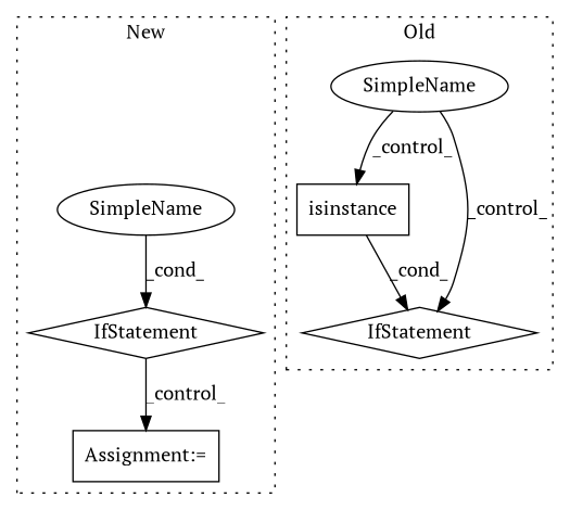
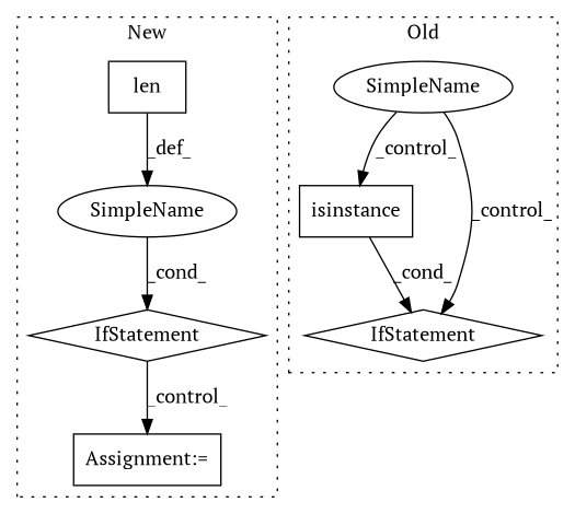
  digraph {
    fontname="PT Serif"
    node [a=32 shape=box fontname="PT Serif"]
    edge [fontname="PT Serif"]
+   n1 [l="4,1" label=len s="9668,9680"]
    n2 [a=7 l=24 label="Assignment:=" s=10180]
    n3 [a=25 l="4,2" label=IfStatement s="9662,9699" shape=diamond]
    n4 [a=42 label=SimpleName shape=ellipse]
    n5 [l="11,1" label=isinstance s="9704,9728"]
    n6 [a=25 l="4,2" label=IfStatement s="9699,9759" shape=diamond]
    n7 [a=42 label=SimpleName shape=ellipse]
    subgraph cluster_1 {
      label=New
      style=dotted
+     n1
      n2
      n3
      n4
    }
    subgraph cluster_2 {
      label=Old
      style=dotted
      n5
      n6
      n7
    }
+   n1 -> n4 [label=_def_]
    n3 -> n2 [label=_control_]
    n4 -> n3 [label=_cond_]
    n5 -> n6 [label=_cond_]
    n7 -> n5 [label=_control_]
    n7 -> n6 [label=_control_]
  }
